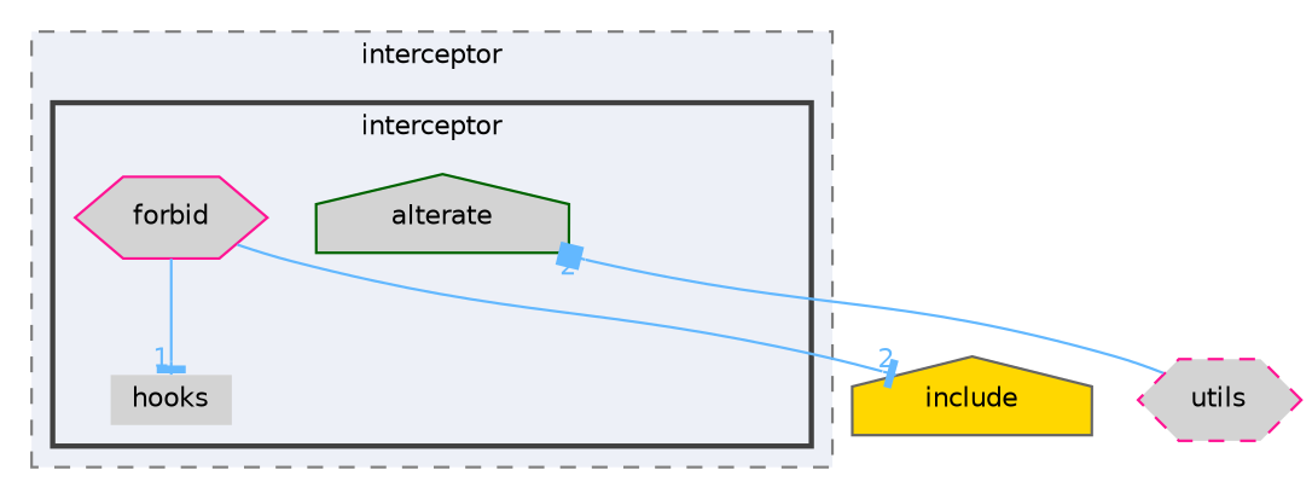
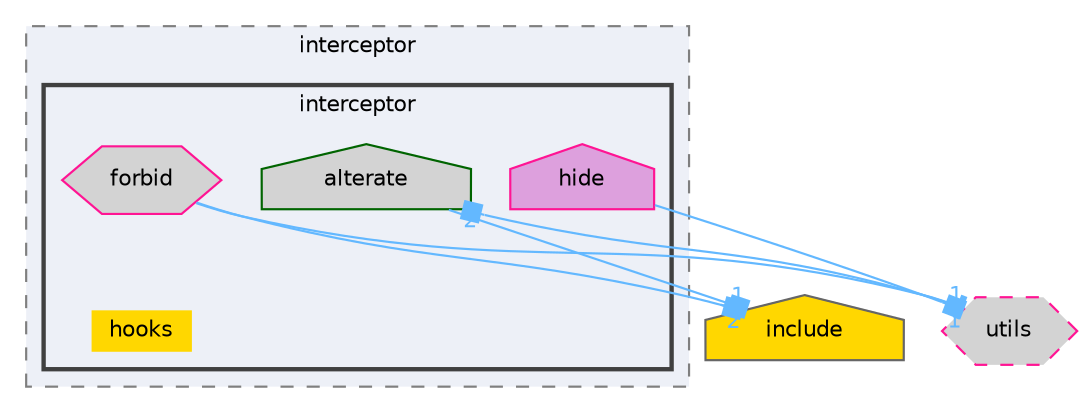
  digraph {
    compound=true
    node [color=deeppink fillcolor=lightgrey fontname=Helvetica fontsize=10 shape=house style=filled]
    edge [arrowhead=box color=steelblue1 fontcolor=steelblue1 fontname=Helvetica fontsize=10 headlabel=1 labeldistance=1.5 labelfontname=Helvetica labelfontsize=10]
-   n1 [color=brown height=0.2 label=hooks shape=plaintext width=0.4]
+   n1 [color=brown fillcolor=gold height=0.2 label=hooks shape=plaintext width=0.4]
    n2 [color=darkgreen height=0.2 label=alterate width=0.4]
    n3 [height=0.2 label=forbid shape=hexagon width=0.4]
+   n4 [fillcolor=plum height=0.2 label=hide width=0.4]
    n5 [color=gray40 fillcolor=gold height=0.2 label=include width=0.4]
    n6 [height=0.2 label=utils shape=hexagon style="filled,dashed" width=0.4]
    subgraph cluster_1 {
      bgcolor="#edf0f7"
      fontname=Helvetica
      fontsize=10
      label=interceptor
      pencolor=grey50
      style="filled,dashed"
      subgraph cluster_2 {
        bgcolor="#edf0f7"
        fontname=Helvetica
        fontsize=10
        label=interceptor
        pencolor=grey25
        style="filled,bold"
        n1
        n2
        n3
+       n4
      }
    }
-   n3 -> n5 [arrowhead=tee headlabel=2]
-   n3 -> n1 [arrowhead=tee]
+   n2 -> n5
+   n3 -> n5 [headlabel=2]
+   n3 -> n6 [arrowhead=tee]
+   n4 -> n6
    n6 -> n2 [headlabel=2]
  }
